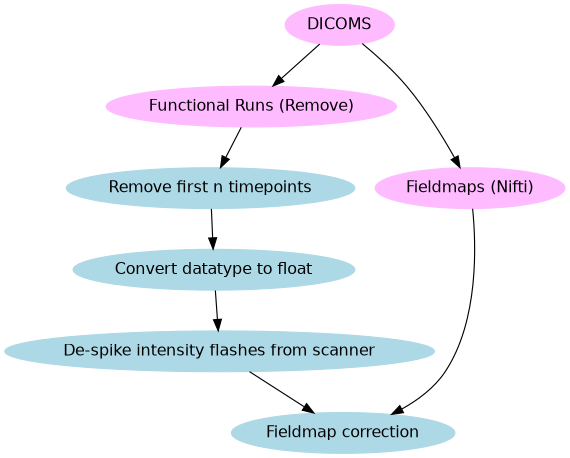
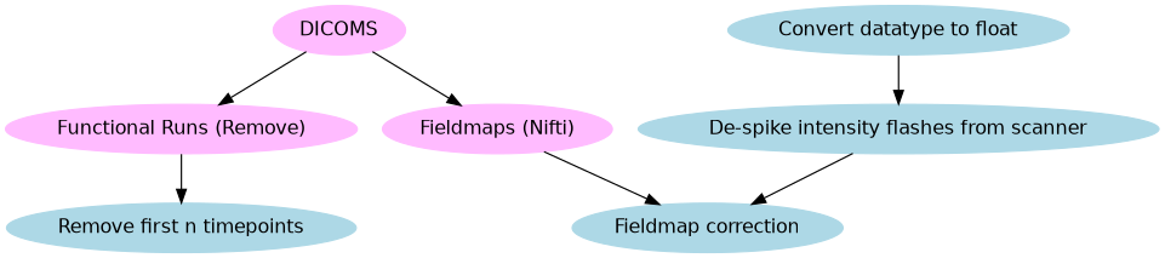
  digraph {
    fontname=helvetica
    node [color=lightblue fillcolor=lightblue fontname=helvetica style=filled]
    n1 [color=plum1 fillcolor=plum1 label=DICOMS]
    n2 [color=plum1 fillcolor=plum1 label="Functional Runs (Remove)"]
    n3 [color=plum1 fillcolor=plum1 label="Fieldmaps (Nifti)"]
    n4 [label="Remove first n timepoints"]
    n5 [label="Fieldmap correction"]
    n6 [label="Convert datatype to float"]
    n7 [label="De-spike intensity flashes from scanner"]
    n1 -> n2
    n1 -> n3
    n2 -> n4
    n3 -> n5
-   n4 -> n6
    n6 -> n7
    n7 -> n5
  }
